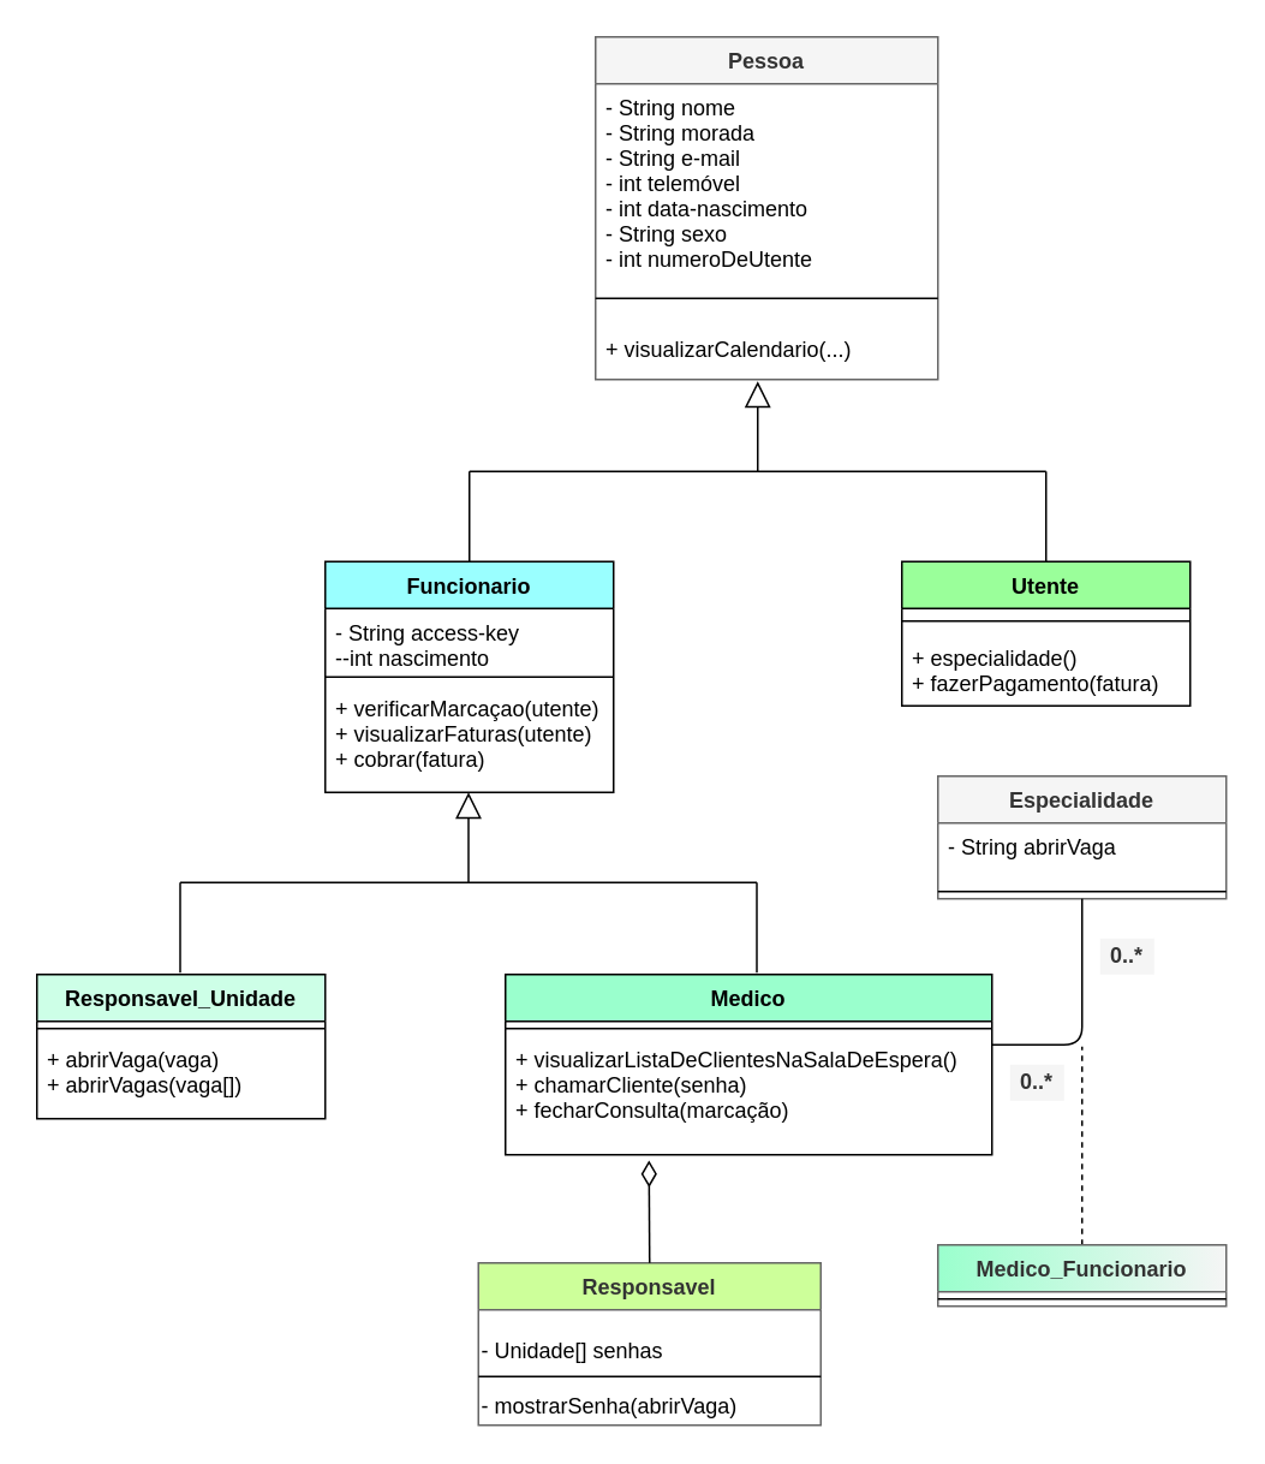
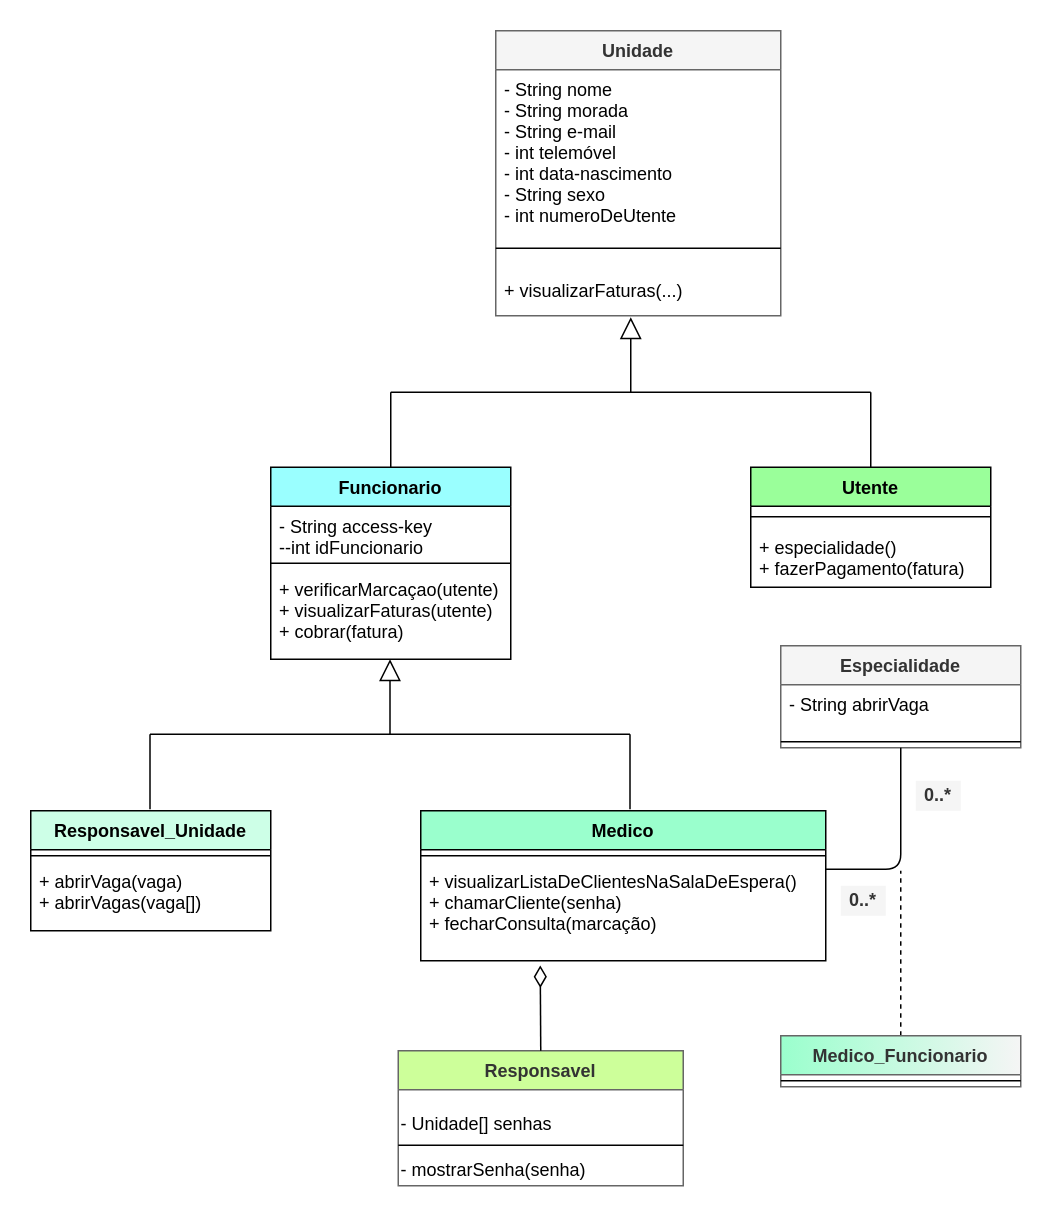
  <mxCell id="0" />
  <mxCell id="1" parent="0" />
  <mxCell id="2" value="Funcionario" style="swimlane;fontStyle=1;align=center;verticalAlign=top;childLayout=stackLayout;horizontal=1;startSize=26;horizontalStack=0;resizeParent=1;resizeParentMax=0;resizeLast=0;collapsible=1;marginBottom=0;fillColor=#9AFFFF;" parent="1" vertex="1"><mxGeometry x="180" y="311" width="160" height="128" as="geometry" /></mxCell>
- <mxCell id="3" value="- String access-key&#10;--int nascimento" style="text;strokeColor=none;fillColor=none;align=left;verticalAlign=top;spacingLeft=4;spacingRight=4;overflow=hidden;rotatable=0;points=[[0,0.5],[1,0.5]];portConstraint=eastwest;" parent="2" vertex="1"><mxGeometry y="26" width="160" height="34" as="geometry" /></mxCell>
+ <mxCell id="3" value="- String access-key&#10;--int idFuncionario" style="text;strokeColor=none;fillColor=none;align=left;verticalAlign=top;spacingLeft=4;spacingRight=4;overflow=hidden;rotatable=0;points=[[0,0.5],[1,0.5]];portConstraint=eastwest;" parent="2" vertex="1"><mxGeometry y="26" width="160" height="34" as="geometry" /></mxCell>
  <mxCell id="4" value="" style="line;strokeWidth=1;fillColor=none;align=left;verticalAlign=middle;spacingTop=-1;spacingLeft=3;spacingRight=3;rotatable=0;labelPosition=right;points=[];portConstraint=eastwest;" parent="2" vertex="1"><mxGeometry y="60" width="160" height="8" as="geometry" /></mxCell>
  <mxCell id="5" value="+ verificarMarcaçao(utente)&#10;+ visualizarFaturas(utente)&#10;+ cobrar(fatura)" style="text;strokeColor=none;fillColor=none;align=left;verticalAlign=top;spacingLeft=4;spacingRight=4;overflow=hidden;rotatable=0;points=[[0,0.5],[1,0.5]];portConstraint=eastwest;" parent="2" vertex="1"><mxGeometry y="68" width="160" height="60" as="geometry" /></mxCell>
  <mxCell id="6" value="Utente" style="swimlane;fontStyle=1;align=center;verticalAlign=top;childLayout=stackLayout;horizontal=1;startSize=26;horizontalStack=0;resizeParent=1;resizeParentMax=0;resizeLast=0;collapsible=1;marginBottom=0;fillColor=#9AFF9A;" parent="1" vertex="1"><mxGeometry x="500" y="311" width="160" height="80" as="geometry" /></mxCell>
  <mxCell id="7" value="" style="line;strokeWidth=1;fillColor=none;align=left;verticalAlign=middle;spacingTop=-1;spacingLeft=3;spacingRight=3;rotatable=0;labelPosition=right;points=[];portConstraint=eastwest;" parent="6" vertex="1"><mxGeometry y="26" width="160" height="14" as="geometry" /></mxCell>
  <mxCell id="8" value="+ especialidade()&#10;+ fazerPagamento(fatura)" style="text;strokeColor=none;fillColor=none;align=left;verticalAlign=top;spacingLeft=4;spacingRight=4;overflow=hidden;rotatable=0;points=[[0,0.5],[1,0.5]];portConstraint=eastwest;" parent="6" vertex="1"><mxGeometry y="40" width="160" height="40" as="geometry" /></mxCell>
  <mxCell id="9" value="Medico" style="swimlane;fontStyle=1;align=center;verticalAlign=top;childLayout=stackLayout;horizontal=1;startSize=26;horizontalStack=0;resizeParent=1;resizeParentMax=0;resizeLast=0;collapsible=1;marginBottom=0;fillColor=#9AFFCD;" parent="1" vertex="1"><mxGeometry x="280" y="540" width="270" height="100" as="geometry" /></mxCell>
  <mxCell id="10" value="" style="line;strokeWidth=1;fillColor=none;align=left;verticalAlign=middle;spacingTop=-1;spacingLeft=3;spacingRight=3;rotatable=0;labelPosition=right;points=[];portConstraint=eastwest;" parent="9" vertex="1"><mxGeometry y="26" width="270" height="8" as="geometry" /></mxCell>
  <mxCell id="11" value="+ visualizarListaDeClientesNaSalaDeEspera()&#10;+ chamarCliente(senha)&#10;+ fecharConsulta(marcação)" style="text;strokeColor=none;fillColor=none;align=left;verticalAlign=top;spacingLeft=4;spacingRight=4;overflow=hidden;rotatable=0;points=[[0,0.5],[1,0.5]];portConstraint=eastwest;" parent="9" vertex="1"><mxGeometry y="34" width="270" height="66" as="geometry" /></mxCell>
  <mxCell id="12" value="Responsavel_Unidade" style="swimlane;fontStyle=1;align=center;verticalAlign=top;childLayout=stackLayout;horizontal=1;startSize=26;horizontalStack=0;resizeParent=1;resizeParentMax=0;resizeLast=0;collapsible=1;marginBottom=0;fillColor=#CDFFE7;" parent="1" vertex="1"><mxGeometry x="20" y="540" width="160" height="80" as="geometry" /></mxCell>
  <mxCell id="13" value="" style="line;strokeWidth=1;fillColor=none;align=left;verticalAlign=middle;spacingTop=-1;spacingLeft=3;spacingRight=3;rotatable=0;labelPosition=right;points=[];portConstraint=eastwest;" parent="12" vertex="1"><mxGeometry y="26" width="160" height="8" as="geometry" /></mxCell>
  <mxCell id="14" value="+ abrirVaga(vaga)&#10;+ abrirVagas(vaga[])" style="text;strokeColor=none;fillColor=none;align=left;verticalAlign=top;spacingLeft=4;spacingRight=4;overflow=hidden;rotatable=0;points=[[0,0.5],[1,0.5]];portConstraint=eastwest;" parent="12" vertex="1"><mxGeometry y="34" width="160" height="46" as="geometry" /></mxCell>
- <mxCell id="15" value="Pessoa" style="swimlane;fontStyle=1;align=center;verticalAlign=top;childLayout=stackLayout;horizontal=1;startSize=26;horizontalStack=0;resizeParent=1;resizeParentMax=0;resizeLast=0;collapsible=1;marginBottom=0;fillColor=#f5f5f5;strokeColor=#666666;fontColor=#333333;" parent="1" vertex="1"><mxGeometry x="330" y="20" width="190" height="190" as="geometry"><mxRectangle x="460" y="60" width="70" height="26" as="alternateBounds" /></mxGeometry></mxCell>
+ <mxCell id="15" value="Unidade" style="swimlane;fontStyle=1;align=center;verticalAlign=top;childLayout=stackLayout;horizontal=1;startSize=26;horizontalStack=0;resizeParent=1;resizeParentMax=0;resizeLast=0;collapsible=1;marginBottom=0;fillColor=#f5f5f5;strokeColor=#666666;fontColor=#333333;" parent="1" vertex="1"><mxGeometry x="330" y="20" width="190" height="190" as="geometry"><mxRectangle x="460" y="60" width="70" height="26" as="alternateBounds" /></mxGeometry></mxCell>
  <mxCell id="16" value="- String nome&#10;- String morada&#10;- String e-mail&#10;- int telemóvel &#10;- int data-nascimento&#10;- String sexo&#10;- int numeroDeUtente" style="text;strokeColor=none;fillColor=none;align=left;verticalAlign=top;spacingLeft=4;spacingRight=4;overflow=hidden;rotatable=0;points=[[0,0.5],[1,0.5]];portConstraint=eastwest;" parent="15" vertex="1"><mxGeometry y="26" width="190" height="104" as="geometry" /></mxCell>
  <mxCell id="17" value="" style="line;strokeWidth=1;fillColor=none;align=left;verticalAlign=middle;spacingTop=-1;spacingLeft=3;spacingRight=3;rotatable=0;labelPosition=right;points=[];portConstraint=eastwest;" parent="15" vertex="1"><mxGeometry y="130" width="190" height="30" as="geometry" /></mxCell>
- <mxCell id="18" value="+ visualizarCalendario(...)" style="text;strokeColor=none;fillColor=none;align=left;verticalAlign=top;spacingLeft=4;spacingRight=4;overflow=hidden;rotatable=0;points=[[0,0.5],[1,0.5]];portConstraint=eastwest;" parent="15" vertex="1"><mxGeometry y="160" width="190" height="30" as="geometry" /></mxCell>
+ <mxCell id="18" value="+ visualizarFaturas(...)" style="text;strokeColor=none;fillColor=none;align=left;verticalAlign=top;spacingLeft=4;spacingRight=4;overflow=hidden;rotatable=0;points=[[0,0.5],[1,0.5]];portConstraint=eastwest;" parent="15" vertex="1"><mxGeometry y="160" width="190" height="30" as="geometry" /></mxCell>
  <mxCell id="19" value="" style="endArrow=block;endFill=0;endSize=12;html=1;strokeWidth=1;entryX=0.5;entryY=1.154;entryDx=0;entryDy=0;entryPerimeter=0;" parent="1" edge="1"><mxGeometry width="160" relative="1" as="geometry"><mxPoint x="420" y="261" as="sourcePoint" /><mxPoint x="420" y="211.004" as="targetPoint" /></mxGeometry></mxCell>
  <mxCell id="20" value="" style="endArrow=none;html=1;strokeWidth=1;" parent="1" edge="1"><mxGeometry width="50" height="50" relative="1" as="geometry"><mxPoint x="260" y="261" as="sourcePoint" /><mxPoint x="580" y="261" as="targetPoint" /></mxGeometry></mxCell>
  <mxCell id="21" value="" style="endArrow=none;html=1;strokeWidth=1;exitX=0.5;exitY=0;exitDx=0;exitDy=0;" parent="1" source="2" edge="1"><mxGeometry width="50" height="50" relative="1" as="geometry"><mxPoint x="260" y="321" as="sourcePoint" /><mxPoint x="260" y="261" as="targetPoint" /></mxGeometry></mxCell>
  <mxCell id="22" value="" style="endArrow=none;html=1;strokeWidth=1;exitX=0.5;exitY=0;exitDx=0;exitDy=0;" parent="1" source="6" edge="1"><mxGeometry width="50" height="50" relative="1" as="geometry"><mxPoint x="230" y="391" as="sourcePoint" /><mxPoint x="580" y="261" as="targetPoint" /></mxGeometry></mxCell>
  <mxCell id="23" value="" style="endArrow=block;endFill=0;endSize=12;html=1;strokeWidth=1;entryX=0.5;entryY=1.154;entryDx=0;entryDy=0;entryPerimeter=0;" parent="1" edge="1"><mxGeometry width="160" relative="1" as="geometry"><mxPoint x="259.5" y="489" as="sourcePoint" /><mxPoint x="259.5" y="439.004" as="targetPoint" /></mxGeometry></mxCell>
  <mxCell id="24" value="" style="endArrow=none;html=1;strokeWidth=1;" parent="1" edge="1"><mxGeometry width="50" height="50" relative="1" as="geometry"><mxPoint x="99.5" y="489" as="sourcePoint" /><mxPoint x="419.5" y="489" as="targetPoint" /></mxGeometry></mxCell>
  <mxCell id="25" value="" style="endArrow=none;html=1;strokeWidth=1;exitX=0.5;exitY=0;exitDx=0;exitDy=0;" parent="1" edge="1"><mxGeometry width="50" height="50" relative="1" as="geometry"><mxPoint x="99.5" y="539" as="sourcePoint" /><mxPoint x="99.5" y="489" as="targetPoint" /></mxGeometry></mxCell>
  <mxCell id="26" value="" style="endArrow=none;html=1;strokeWidth=1;exitX=0.5;exitY=0;exitDx=0;exitDy=0;" parent="1" edge="1"><mxGeometry width="50" height="50" relative="1" as="geometry"><mxPoint x="419.5" y="539" as="sourcePoint" /><mxPoint x="419.5" y="489" as="targetPoint" /></mxGeometry></mxCell>
  <mxCell id="27" value="Especialidade" style="swimlane;fontStyle=1;align=center;verticalAlign=top;childLayout=stackLayout;horizontal=1;startSize=26;horizontalStack=0;resizeParent=1;resizeParentMax=0;resizeLast=0;collapsible=1;marginBottom=0;fillColor=#f5f5f5;strokeColor=#666666;fontColor=#333333;" parent="1" vertex="1"><mxGeometry x="520" y="430" width="160" height="68" as="geometry" /></mxCell>
  <mxCell id="28" value="- String abrirVaga" style="text;strokeColor=none;fillColor=none;align=left;verticalAlign=top;spacingLeft=4;spacingRight=4;overflow=hidden;rotatable=0;points=[[0,0.5],[1,0.5]];portConstraint=eastwest;" parent="27" vertex="1"><mxGeometry y="26" width="160" height="34" as="geometry" /></mxCell>
  <mxCell id="29" value="" style="line;strokeWidth=1;fillColor=none;align=left;verticalAlign=middle;spacingTop=-1;spacingLeft=3;spacingRight=3;rotatable=0;labelPosition=right;points=[];portConstraint=eastwest;" parent="27" vertex="1"><mxGeometry y="60" width="160" height="8" as="geometry" /></mxCell>
  <mxCell id="30" value="" style="endArrow=none;html=1;strokeWidth=1;entryX=0.5;entryY=1;entryDx=0;entryDy=0;" parent="1" target="27" edge="1"><mxGeometry width="50" height="50" relative="1" as="geometry"><mxPoint x="550" y="579" as="sourcePoint" /><mxPoint x="410" y="430" as="targetPoint" /><Array as="points"><mxPoint x="600" y="579" /></Array></mxGeometry></mxCell>
  <mxCell id="31" value="&lt;b&gt;0..*&lt;/b&gt;" style="text;html=1;align=center;verticalAlign=middle;whiteSpace=wrap;rounded=0;fillColor=#f5f5f5;fontColor=#333333;" parent="1" vertex="1"><mxGeometry x="560" y="590" width="30" height="20" as="geometry" /></mxCell>
  <mxCell id="32" value="&lt;b&gt;0..*&lt;/b&gt;" style="text;html=1;align=center;verticalAlign=middle;whiteSpace=wrap;rounded=0;fillColor=#f5f5f5;fontColor=#333333;" parent="1" vertex="1"><mxGeometry x="610" y="520" width="30" height="20" as="geometry" /></mxCell>
  <mxCell id="33" value="" style="endArrow=none;dashed=1;html=1;exitX=0.5;exitY=0;exitDx=0;exitDy=0;" parent="1" source="34" edge="1"><mxGeometry width="50" height="50" relative="1" as="geometry"><mxPoint x="680" y="660" as="sourcePoint" /><mxPoint x="600" y="580" as="targetPoint" /><Array as="points"><mxPoint x="600" y="620" /></Array></mxGeometry></mxCell>
  <mxCell id="34" value="Medico_Funcionario" style="swimlane;fontStyle=1;align=center;verticalAlign=top;childLayout=stackLayout;horizontal=1;startSize=26;horizontalStack=0;resizeParent=1;resizeParentMax=0;resizeLast=0;collapsible=1;marginBottom=0;strokeColor=#666666;fontColor=#333333;fillColor=#f5f5f5;gradientColor=#9AFFCD;gradientDirection=west;" parent="1" vertex="1"><mxGeometry x="520" y="690" width="160" height="34" as="geometry" /></mxCell>
  <mxCell id="35" value="" style="line;strokeWidth=1;fillColor=none;align=left;verticalAlign=middle;spacingTop=-1;spacingLeft=3;spacingRight=3;rotatable=0;labelPosition=right;points=[];portConstraint=eastwest;" parent="34" vertex="1"><mxGeometry y="26" width="160" height="8" as="geometry" /></mxCell>
  <mxCell id="36" value="Responsavel" style="swimlane;fontStyle=1;align=center;verticalAlign=top;childLayout=stackLayout;horizontal=1;startSize=26;horizontalStack=0;resizeParent=1;resizeParentMax=0;resizeLast=0;collapsible=1;marginBottom=0;strokeColor=#666666;fontColor=#333333;fillColor=#CDFF9A;" vertex="1" parent="1"><mxGeometry x="265" y="700" width="190" height="90" as="geometry"><mxRectangle x="460" y="60" width="70" height="26" as="alternateBounds" /></mxGeometry></mxCell>
  <mxCell id="37" value="&lt;br&gt;- Unidade[] senhas" style="text;html=1;align=left;verticalAlign=middle;resizable=0;points=[];autosize=1;" vertex="1" parent="36"><mxGeometry y="26" width="190" height="30" as="geometry" /></mxCell>
  <mxCell id="38" value="" style="line;strokeWidth=1;fillColor=none;align=left;verticalAlign=middle;spacingTop=-1;spacingLeft=3;spacingRight=3;rotatable=0;labelPosition=right;points=[];portConstraint=eastwest;" vertex="1" parent="36"><mxGeometry y="56" width="190" height="14" as="geometry" /></mxCell>
- <mxCell id="39" value="- mostrarSenha(abrirVaga)" style="text;html=1;align=left;verticalAlign=middle;resizable=0;points=[];autosize=1;" vertex="1" parent="36"><mxGeometry y="70" width="190" height="20" as="geometry" /></mxCell>
+ <mxCell id="39" value="- mostrarSenha(senha)" style="text;html=1;align=left;verticalAlign=middle;resizable=0;points=[];autosize=1;" vertex="1" parent="36"><mxGeometry y="70" width="190" height="20" as="geometry" /></mxCell>
  <mxCell id="40" value="" style="endArrow=diamondThin;endFill=0;endSize=12;html=1;exitX=0.5;exitY=0;exitDx=0;exitDy=0;entryX=0.295;entryY=1.048;entryDx=0;entryDy=0;entryPerimeter=0;" edge="1" parent="1" source="36" target="11"><mxGeometry width="160" relative="1" as="geometry"><mxPoint x="390" y="430" as="sourcePoint" /><mxPoint x="390" y="390" as="targetPoint" /></mxGeometry></mxCell>
